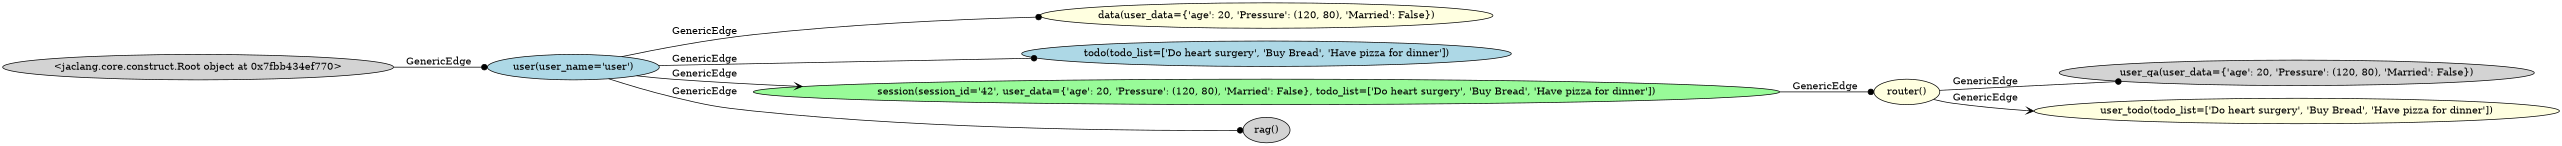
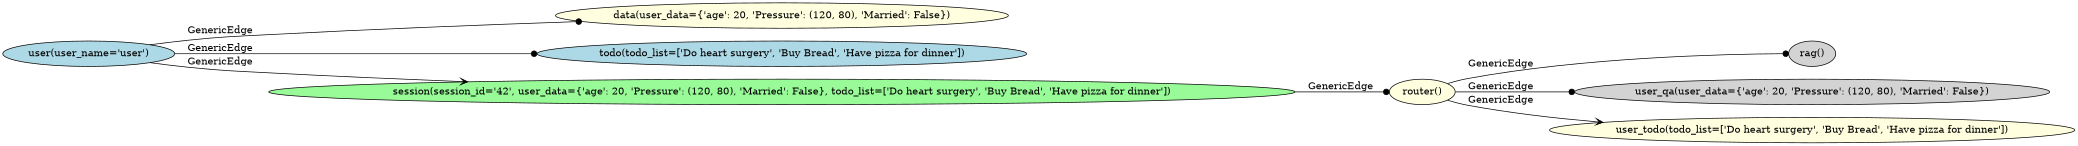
  digraph {
    rankdir=LR
    node [fillcolor=lightgrey fontcolor=black shape=ellipse style=filled]
    edge [arrowhead=dot]
-   n1 [label="<jaclang.core.construct.Root object at 0x7fbb434ef770>"]
    n2 [fillcolor=lightblue label="user(user_name='user')"]
    n3 [fillcolor=lightyellow label="data(user_data={'age': 20, 'Pressure': (120, 80), 'Married': False})"]
    n4 [fillcolor=lightblue label="todo(todo_list=['Do heart surgery', 'Buy Bread', 'Have pizza for dinner'])"]
    n5 [fillcolor=palegreen label="session(session_id='42', user_data={'age': 20, 'Pressure': (120, 80), 'Married': False}, todo_list=['Do heart surgery', 'Buy Bread', 'Have pizza for dinner'])"]
    n6 [fillcolor=lightyellow label="router()"]
    n7 [label="rag()"]
    n8 [label="user_qa(user_data={'age': 20, 'Pressure': (120, 80), 'Married': False})"]
    n9 [fillcolor=lightyellow label="user_todo(todo_list=['Do heart surgery', 'Buy Bread', 'Have pizza for dinner'])"]
-   n1 -> n2 [label="GenericEdge "]
    n2 -> n3 [label="GenericEdge "]
    n2 -> n4 [label="GenericEdge "]
    n2 -> n5 [arrowhead=vee label="GenericEdge "]
    n5 -> n6 [label="GenericEdge "]
-   n2 -> n7 [label="GenericEdge "]
+   n6 -> n7 [label="GenericEdge "]
    n6 -> n8 [label="GenericEdge "]
    n6 -> n9 [arrowhead=vee label="GenericEdge "]
  }
